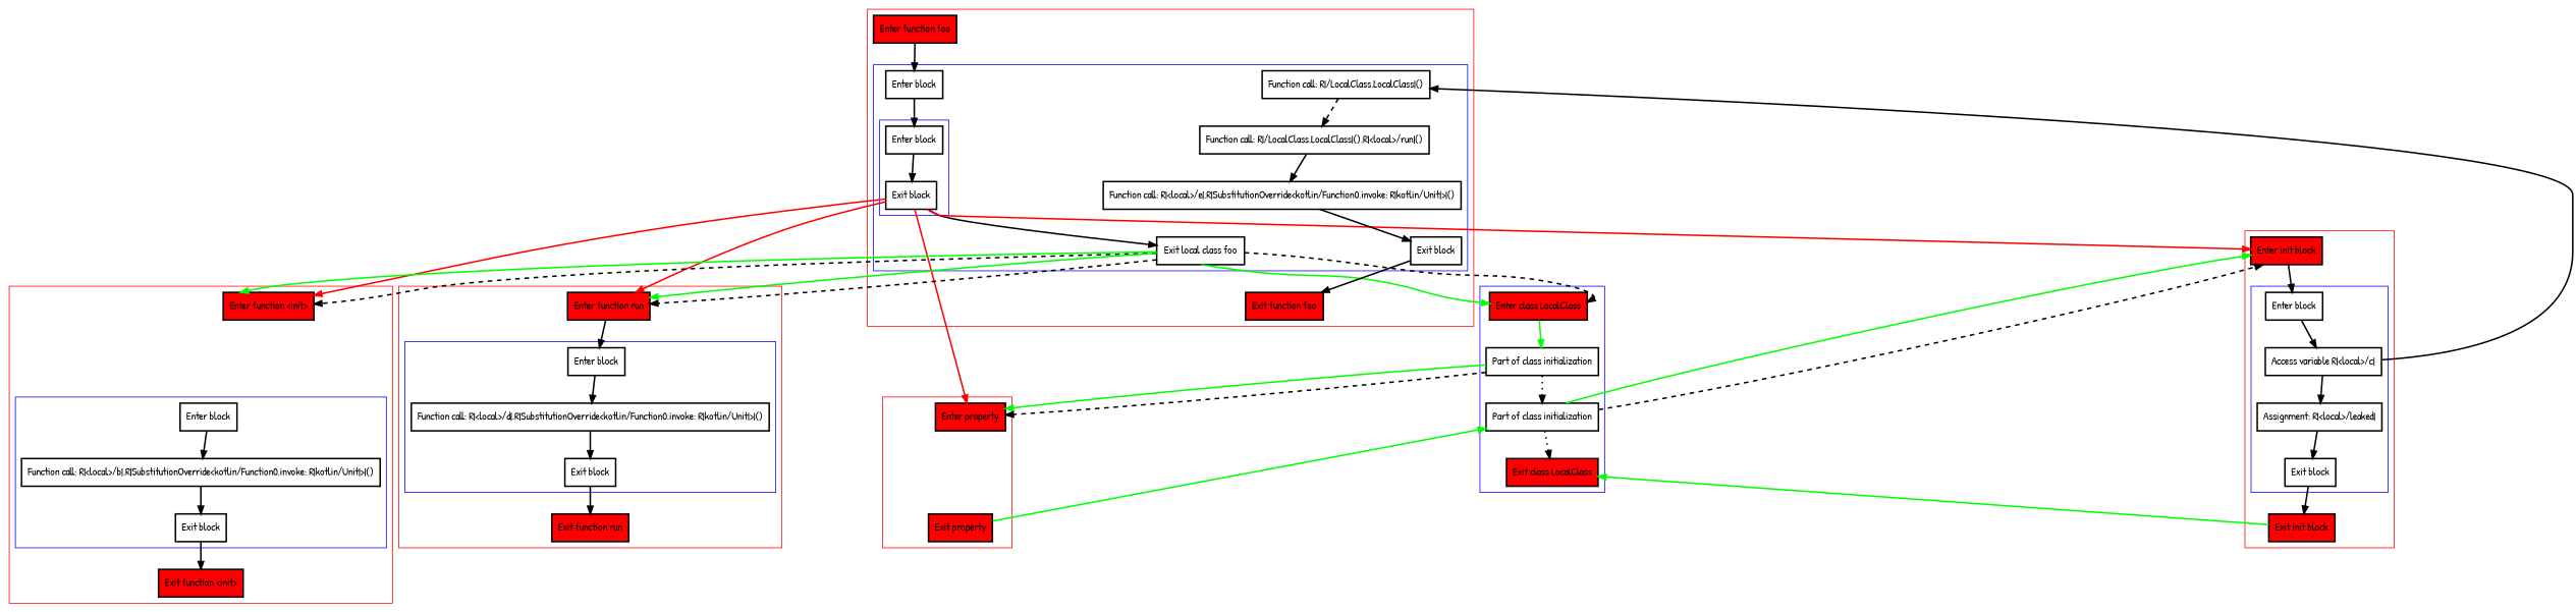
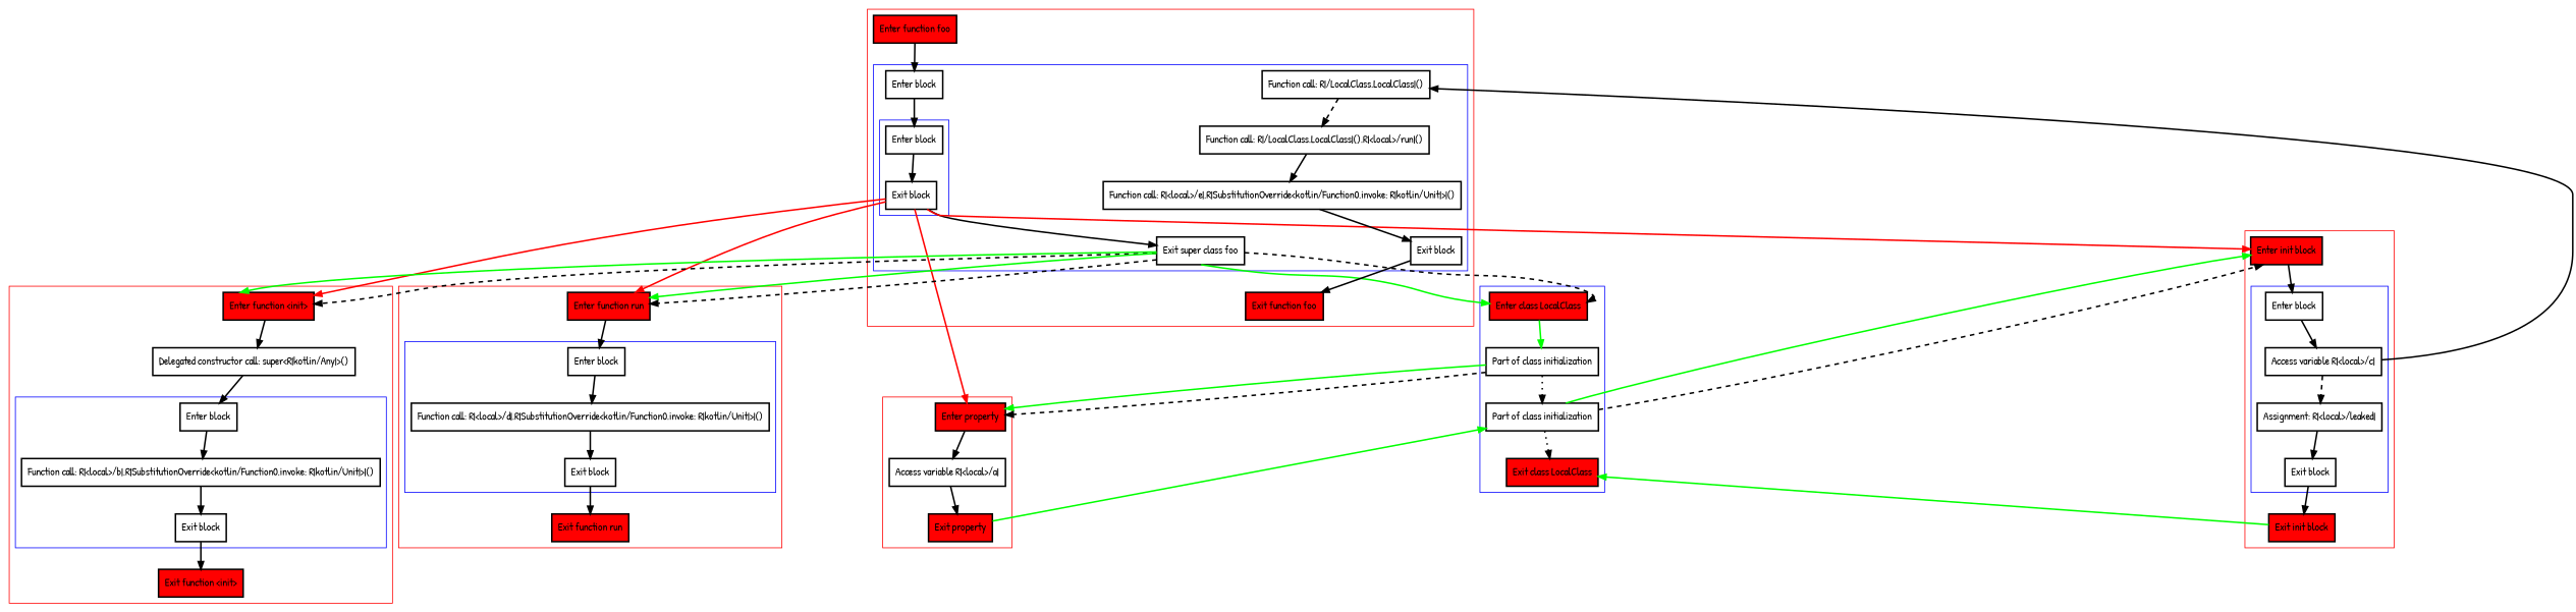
  digraph {
    fontname="Patrick Hand"
    nodesep=3
    node [fontname="Patrick Hand" penwidth=2 shape=box]
    edge [fontname="Patrick Hand" penwidth=2]
    n1 [label="Enter block"]
    n2 [label="Exit block"]
    n3 [label="Enter block"]
-   n4 [label="Exit local class foo"]
+   n4 [label="Exit super class foo"]
    n5 [label="Function call: R|/LocalClass.LocalClass|()"]
    n6 [label="Function call: R|/LocalClass.LocalClass|().R|<local>/run|()"]
    n7 [label="Function call: R|<local>/e|.R|SubstitutionOverride<kotlin/Function0.invoke: R|kotlin/Unit|>|()"]
    n8 [label="Exit block"]
    n9 [fillcolor=red label="Enter function foo" style=filled]
    n10 [fillcolor=red label="Exit function foo" style=filled]
    n11 [fillcolor=red label="Enter class LocalClass" style=filled]
    n12 [label="Part of class initialization"]
    n13 [label="Part of class initialization"]
    n14 [fillcolor=red label="Exit class LocalClass" style=filled]
    n15 [fillcolor=red label="Enter property" style=filled]
+   n16 [label="Access variable R|<local>/a|"]
    n17 [fillcolor=red label="Exit property" style=filled]
    n18 [label="Enter block"]
    n19 [label="Function call: R|<local>/b|.R|SubstitutionOverride<kotlin/Function0.invoke: R|kotlin/Unit|>|()"]
    n20 [label="Exit block"]
    n21 [fillcolor=red label="Enter function <init>" style=filled]
+   n22 [label="Delegated constructor call: super<R|kotlin/Any|>()"]
    n23 [fillcolor=red label="Exit function <init>" style=filled]
    n24 [label="Enter block"]
    n25 [label="Access variable R|<local>/c|"]
    n26 [label="Assignment: R|<local>/leaked|"]
    n27 [label="Exit block"]
    n28 [fillcolor=red label="Enter init block" style=filled]
    n29 [fillcolor=red label="Exit init block" style=filled]
    n30 [label="Enter block"]
    n31 [label="Function call: R|<local>/d|.R|SubstitutionOverride<kotlin/Function0.invoke: R|kotlin/Unit|>|()"]
    n32 [label="Exit block"]
    n33 [fillcolor=red label="Enter function run" style=filled]
    n34 [fillcolor=red label="Exit function run" style=filled]
    subgraph cluster_1 {
      color=red
      n9
      n10
      subgraph cluster_2 {
        color=blue
        n3
        n4
        n5
        n6
        n7
        n8
        subgraph cluster_3 {
          color=blue
          n1
          n2
        }
      }
    }
    subgraph cluster_4 {
      color=blue
      n11
      n12
      n13
      n14
    }
    subgraph cluster_5 {
      color=red
      n15
+     n16
      n17
    }
    subgraph cluster_6 {
      color=red
      n21
+     n22
      n23
      subgraph cluster_7 {
        color=blue
        n18
        n19
        n20
      }
    }
    subgraph cluster_8 {
      color=red
      n28
      n29
      subgraph cluster_9 {
        color=blue
        n24
        n25
        n26
        n27
      }
    }
    subgraph cluster_10 {
      color=red
      n33
      n34
      subgraph cluster_11 {
        color=blue
        n30
        n31
        n32
      }
    }
    n1 -> n2
    n2 -> n4
    n2 -> n15 [color=red]
    n2 -> n21 [color=red]
    n2 -> n28 [color=red]
    n2 -> n33 [color=red]
    n3 -> n1
    n4 -> n11 [color=green]
    n4 -> n11 [style=dashed]
    n4 -> n21 [color=green]
    n4 -> n21 [style=dashed]
    n4 -> n33 [color=green]
    n4 -> n33 [style=dashed]
    n5 -> n6 [style=dashed]
    n6 -> n7
    n7 -> n8
    n8 -> n10
    n9 -> n3
    n11 -> n12 [color=green]
    n12 -> n13 [style=dotted]
    n12 -> n15 [color=green]
    n12 -> n15 [style=dashed]
    n13 -> n14 [style=dotted]
    n13 -> n28 [color=green]
    n13 -> n28 [style=dashed]
+   n15 -> n16
+   n16 -> n17
    n17 -> n13 [color=green]
    n18 -> n19
    n19 -> n20
    n20 -> n23
+   n21 -> n22
+   n22 -> n18
    n24 -> n25
    n25 -> n5
-   n25 -> n26
+   n25 -> n26 [style=dashed]
    n26 -> n27
    n27 -> n29
    n28 -> n24
    n29 -> n14 [color=green]
    n30 -> n31
    n31 -> n32
    n32 -> n34
    n33 -> n30
  }
